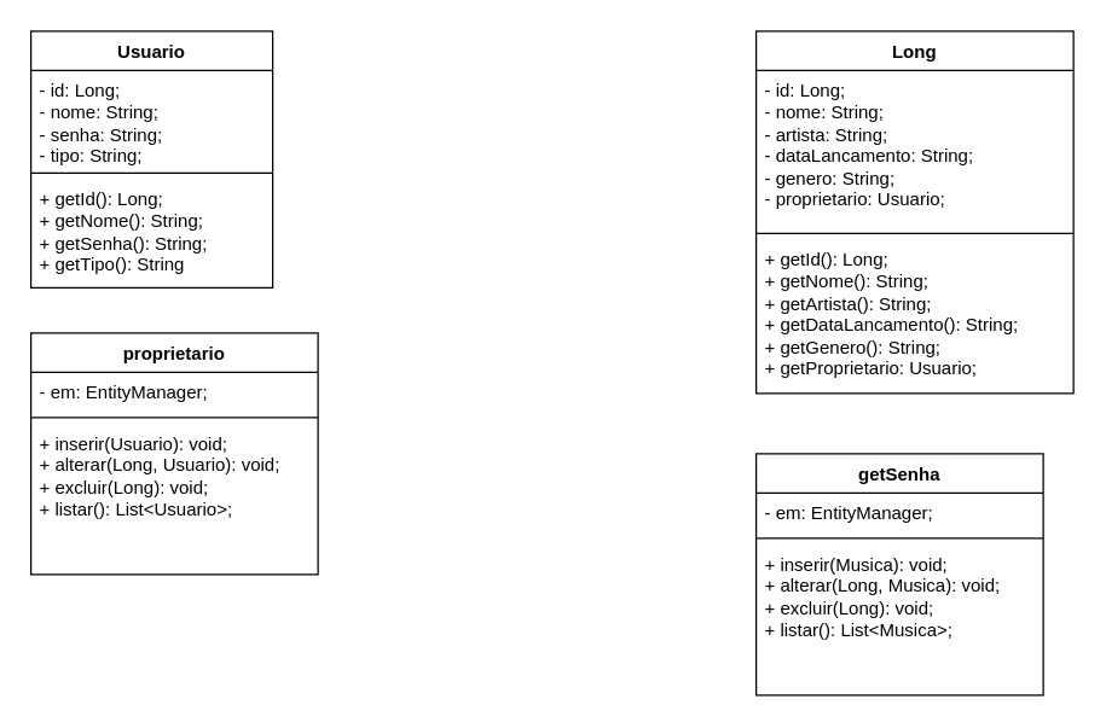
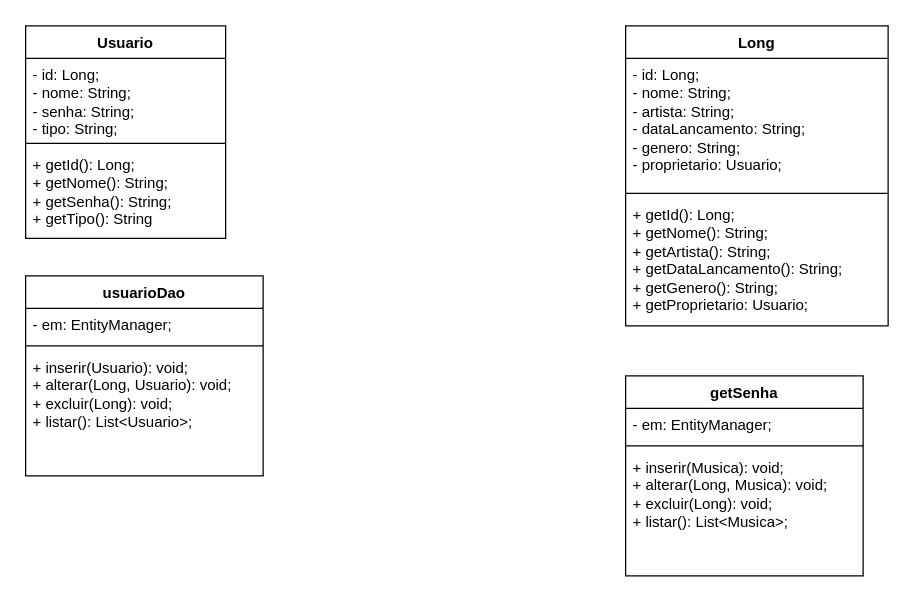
  <mxCell id="0" />
  <mxCell id="1" parent="0" />
  <mxCell id="2" value="Usuario" style="swimlane;fontStyle=1;align=center;verticalAlign=top;childLayout=stackLayout;horizontal=1;startSize=26;horizontalStack=0;resizeParent=1;resizeParentMax=0;resizeLast=0;collapsible=1;marginBottom=0;whiteSpace=wrap;html=1;" vertex="1" parent="1"><mxGeometry x="20" y="20" width="160" height="170" as="geometry" /></mxCell>
  <mxCell id="3" value="- id: Long;&lt;br&gt;- nome: String;&lt;br&gt;- senha: String;&lt;br&gt;- tipo: String;" style="text;strokeColor=none;fillColor=none;align=left;verticalAlign=top;spacingLeft=4;spacingRight=4;overflow=hidden;rotatable=0;points=[[0,0.5],[1,0.5]];portConstraint=eastwest;whiteSpace=wrap;html=1;" vertex="1" parent="2"><mxGeometry y="26" width="160" height="64" as="geometry" /></mxCell>
  <mxCell id="4" value="" style="line;strokeWidth=1;fillColor=none;align=left;verticalAlign=middle;spacingTop=-1;spacingLeft=3;spacingRight=3;rotatable=0;labelPosition=right;points=[];portConstraint=eastwest;strokeColor=inherit;" vertex="1" parent="2"><mxGeometry y="90" width="160" height="8" as="geometry" /></mxCell>
  <mxCell id="5" value="+ getId(): Long;&lt;br&gt;+ getNome(): String;&lt;br&gt;+ getSenha(): String;&lt;br&gt;+ getTipo(): String" style="text;strokeColor=none;fillColor=none;align=left;verticalAlign=top;spacingLeft=4;spacingRight=4;overflow=hidden;rotatable=0;points=[[0,0.5],[1,0.5]];portConstraint=eastwest;whiteSpace=wrap;html=1;" vertex="1" parent="2"><mxGeometry y="98" width="160" height="72" as="geometry" /></mxCell>
  <mxCell id="6" value="Long" style="swimlane;fontStyle=1;align=center;verticalAlign=top;childLayout=stackLayout;horizontal=1;startSize=26;horizontalStack=0;resizeParent=1;resizeParentMax=0;resizeLast=0;collapsible=1;marginBottom=0;whiteSpace=wrap;html=1;" vertex="1" parent="1"><mxGeometry x="500" y="20" width="210" height="240" as="geometry" /></mxCell>
  <mxCell id="7" value="- id: Long;&lt;br&gt;- nome: String;&lt;br&gt;- artista: String;&lt;br&gt;- dataLancamento: String;&lt;br&gt;- genero: String;&lt;br&gt;- proprietario: Usuario;" style="text;strokeColor=none;fillColor=none;align=left;verticalAlign=top;spacingLeft=4;spacingRight=4;overflow=hidden;rotatable=0;points=[[0,0.5],[1,0.5]];portConstraint=eastwest;whiteSpace=wrap;html=1;" vertex="1" parent="6"><mxGeometry y="26" width="210" height="104" as="geometry" /></mxCell>
  <mxCell id="8" value="" style="line;strokeWidth=1;fillColor=none;align=left;verticalAlign=middle;spacingTop=-1;spacingLeft=3;spacingRight=3;rotatable=0;labelPosition=right;points=[];portConstraint=eastwest;strokeColor=inherit;" vertex="1" parent="6"><mxGeometry y="130" width="210" height="8" as="geometry" /></mxCell>
  <mxCell id="9" value="+ getId(): Long;&lt;br&gt;+ getNome(): String;&lt;br&gt;+ getArtista(): String;&lt;br&gt;+ getDataLancamento(): String;&lt;br&gt;+ getGenero(): String;&lt;br&gt;+ getProprietario: Usuario;" style="text;strokeColor=none;fillColor=none;align=left;verticalAlign=top;spacingLeft=4;spacingRight=4;overflow=hidden;rotatable=0;points=[[0,0.5],[1,0.5]];portConstraint=eastwest;whiteSpace=wrap;html=1;" vertex="1" parent="6"><mxGeometry y="138" width="210" height="102" as="geometry" /></mxCell>
- <mxCell id="10" value="proprietario" style="swimlane;fontStyle=1;align=center;verticalAlign=top;childLayout=stackLayout;horizontal=1;startSize=26;horizontalStack=0;resizeParent=1;resizeParentMax=0;resizeLast=0;collapsible=1;marginBottom=0;whiteSpace=wrap;html=1;" vertex="1" parent="1"><mxGeometry x="20" y="220" width="190" height="160" as="geometry" /></mxCell>
+ <mxCell id="10" value="usuarioDao" style="swimlane;fontStyle=1;align=center;verticalAlign=top;childLayout=stackLayout;horizontal=1;startSize=26;horizontalStack=0;resizeParent=1;resizeParentMax=0;resizeLast=0;collapsible=1;marginBottom=0;whiteSpace=wrap;html=1;" vertex="1" parent="1"><mxGeometry x="20" y="220" width="190" height="160" as="geometry" /></mxCell>
  <mxCell id="11" value="- em: EntityManager;" style="text;strokeColor=none;fillColor=none;align=left;verticalAlign=top;spacingLeft=4;spacingRight=4;overflow=hidden;rotatable=0;points=[[0,0.5],[1,0.5]];portConstraint=eastwest;whiteSpace=wrap;html=1;" vertex="1" parent="10"><mxGeometry y="26" width="190" height="26" as="geometry" /></mxCell>
  <mxCell id="12" value="" style="line;strokeWidth=1;fillColor=none;align=left;verticalAlign=middle;spacingTop=-1;spacingLeft=3;spacingRight=3;rotatable=0;labelPosition=right;points=[];portConstraint=eastwest;strokeColor=inherit;" vertex="1" parent="10"><mxGeometry y="52" width="190" height="8" as="geometry" /></mxCell>
  <mxCell id="13" value="+ inserir(Usuario): void;&lt;br&gt;+ alterar(Long, Usuario): void;&lt;br&gt;+ excluir(Long): void;&lt;br&gt;+ listar(): List&amp;lt;Usuario&amp;gt;;" style="text;strokeColor=none;fillColor=none;align=left;verticalAlign=top;spacingLeft=4;spacingRight=4;overflow=hidden;rotatable=0;points=[[0,0.5],[1,0.5]];portConstraint=eastwest;whiteSpace=wrap;html=1;" vertex="1" parent="10"><mxGeometry y="60" width="190" height="100" as="geometry" /></mxCell>
  <mxCell id="14" value="getSenha" style="swimlane;fontStyle=1;align=center;verticalAlign=top;childLayout=stackLayout;horizontal=1;startSize=26;horizontalStack=0;resizeParent=1;resizeParentMax=0;resizeLast=0;collapsible=1;marginBottom=0;whiteSpace=wrap;html=1;" vertex="1" parent="1"><mxGeometry x="500" y="300" width="190" height="160" as="geometry" /></mxCell>
  <mxCell id="15" value="- em: EntityManager;" style="text;strokeColor=none;fillColor=none;align=left;verticalAlign=top;spacingLeft=4;spacingRight=4;overflow=hidden;rotatable=0;points=[[0,0.5],[1,0.5]];portConstraint=eastwest;whiteSpace=wrap;html=1;" vertex="1" parent="14"><mxGeometry y="26" width="190" height="26" as="geometry" /></mxCell>
  <mxCell id="16" value="" style="line;strokeWidth=1;fillColor=none;align=left;verticalAlign=middle;spacingTop=-1;spacingLeft=3;spacingRight=3;rotatable=0;labelPosition=right;points=[];portConstraint=eastwest;strokeColor=inherit;" vertex="1" parent="14"><mxGeometry y="52" width="190" height="8" as="geometry" /></mxCell>
  <mxCell id="17" value="+ inserir(Musica): void;&lt;br&gt;+ alterar(Long, Musica): void;&lt;br&gt;+ excluir(Long): void;&lt;br&gt;+ listar(): List&amp;lt;Musica&amp;gt;;" style="text;strokeColor=none;fillColor=none;align=left;verticalAlign=top;spacingLeft=4;spacingRight=4;overflow=hidden;rotatable=0;points=[[0,0.5],[1,0.5]];portConstraint=eastwest;whiteSpace=wrap;html=1;" vertex="1" parent="14"><mxGeometry y="60" width="190" height="100" as="geometry" /></mxCell>
